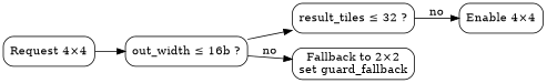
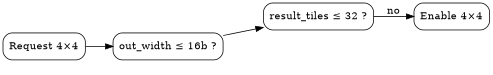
  digraph {
    rankdir=LR
    node [shape=box style=rounded]
    n1 [label="Request 4×4"]
    n2 [label="out_width ≤ 16b ?"]
    n3 [label="result_tiles ≤ 32 ?"]
-   n4 [label="Fallback to 2×2\nset guard_fallback"]
    n5 [label="Enable 4×4"]
    n1 -> n2
    n2 -> n3
-   n2 -> n4 [label=no]
    n3 -> n5 [label=no]
  }
